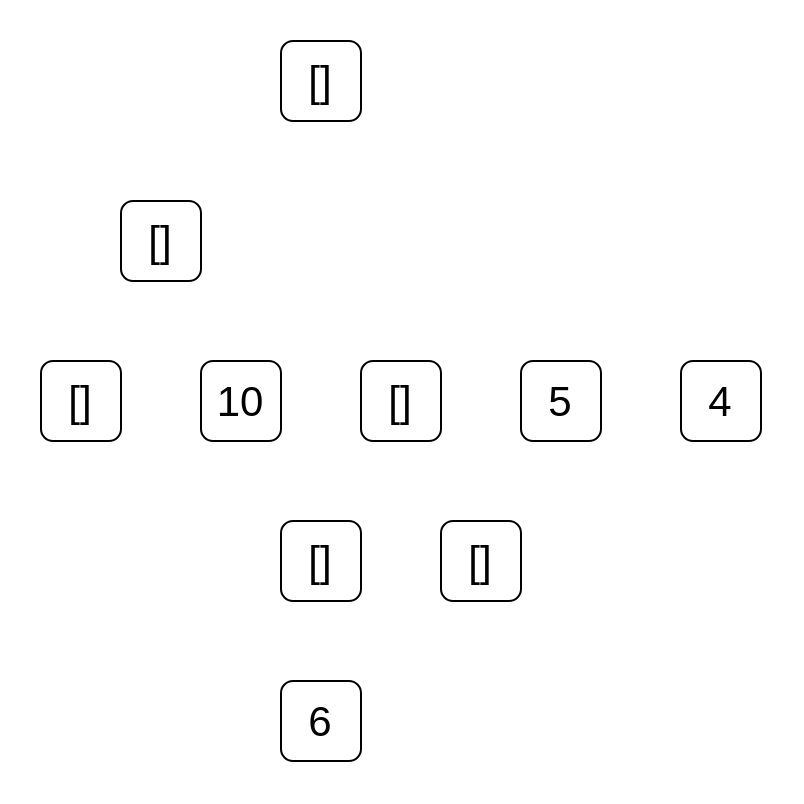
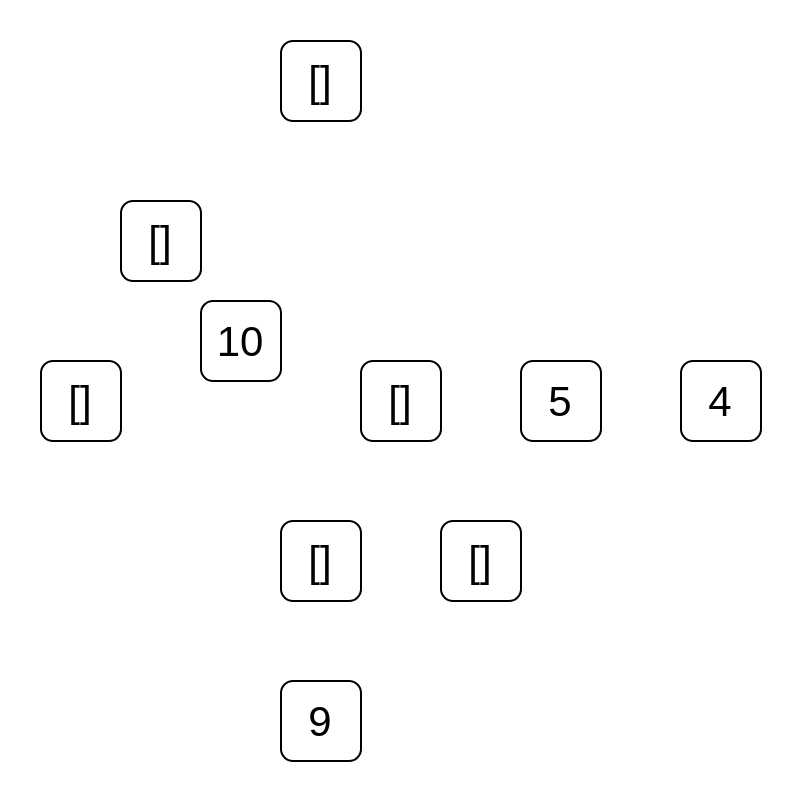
  <mxCell id="0" />
  <mxCell id="1" parent="0" />
  <mxCell id="2" value="&lt;font color=&quot;#000000&quot; style=&quot;font-size: 21px&quot;&gt;[]&lt;/font&gt;" style="rounded=1;whiteSpace=wrap;html=1;fillColor=#FFFFFF;fontSize=21;" vertex="1" parent="1"><mxGeometry y="20" width="40" height="40" as="geometry" x="140" /></mxCell>
  <mxCell id="3" value="&lt;font color=&quot;#000000&quot; style=&quot;font-size: 21px&quot;&gt;[]&lt;/font&gt;" style="rounded=1;whiteSpace=wrap;html=1;fillColor=#FFFFFF;fontSize=21;" vertex="1" parent="1"><mxGeometry x="60" y="100" width="40" height="40" as="geometry" /></mxCell>
  <mxCell id="4" value="&lt;font color=&quot;#000000&quot; style=&quot;font-size: 21px&quot;&gt;[]&lt;/font&gt;" style="rounded=1;whiteSpace=wrap;html=1;fillColor=#FFFFFF;fontSize=21;" vertex="1" parent="1"><mxGeometry x="20" y="180" width="40" height="40" as="geometry" /></mxCell>
- <mxCell id="5" value="&lt;font color=&quot;#000000&quot; style=&quot;font-size: 21px&quot;&gt;10&lt;/font&gt;" style="rounded=1;whiteSpace=wrap;html=1;fillColor=#FFFFFF;fontSize=21;" vertex="1" parent="1"><mxGeometry x="100" y="180" width="40" height="40" as="geometry" /></mxCell>
+ <mxCell id="5" value="&lt;font color=&quot;#000000&quot; style=&quot;font-size: 21px&quot;&gt;10&lt;/font&gt;" style="rounded=1;whiteSpace=wrap;html=1;fillColor=#FFFFFF;fontSize=21;" vertex="1" parent="1"><mxGeometry x="100" y="150" width="40" height="40" as="geometry" /></mxCell>
  <mxCell id="6" value="&lt;font color=&quot;#000000&quot; style=&quot;font-size: 21px&quot;&gt;[]&lt;/font&gt;" style="rounded=1;whiteSpace=wrap;html=1;fillColor=#FFFFFF;fontSize=21;" vertex="1" parent="1"><mxGeometry x="180" y="180" width="40" height="40" as="geometry" /></mxCell>
  <mxCell id="7" value="&lt;font color=&quot;#000000&quot; style=&quot;font-size: 21px&quot;&gt;[]&lt;/font&gt;" style="rounded=1;whiteSpace=wrap;html=1;fillColor=#FFFFFF;fontSize=21;" vertex="1" parent="1"><mxGeometry y="260" width="40" height="40" as="geometry" x="140" /></mxCell>
- <mxCell id="8" value="&lt;font color=&quot;#000000&quot; style=&quot;font-size: 21px&quot;&gt;6&lt;/font&gt;" style="rounded=1;whiteSpace=wrap;html=1;fillColor=#FFFFFF;fontSize=21;" vertex="1" parent="1"><mxGeometry y="340" width="40" height="40" as="geometry" x="140" /></mxCell>
+ <mxCell id="8" value="&lt;font color=&quot;#000000&quot; style=&quot;font-size: 21px&quot;&gt;9&lt;/font&gt;" style="rounded=1;whiteSpace=wrap;html=1;fillColor=#FFFFFF;fontSize=21;" vertex="1" parent="1"><mxGeometry y="340" width="40" height="40" as="geometry" x="140" /></mxCell>
  <mxCell id="9" value="&lt;font color=&quot;#000000&quot; style=&quot;font-size: 21px&quot;&gt;[]&lt;/font&gt;" style="rounded=1;whiteSpace=wrap;html=1;fillColor=#FFFFFF;fontSize=21;" vertex="1" parent="1"><mxGeometry x="220" y="260" width="40" height="40" as="geometry" /></mxCell>
  <mxCell id="10" value="&lt;font color=&quot;#000000&quot; style=&quot;font-size: 21px&quot;&gt;5&lt;/font&gt;" style="rounded=1;whiteSpace=wrap;html=1;fillColor=#FFFFFF;fontSize=21;" vertex="1" parent="1"><mxGeometry x="260" y="180" width="40" height="40" as="geometry" /></mxCell>
  <mxCell id="11" value="&lt;font color=&quot;#000000&quot; style=&quot;font-size: 21px&quot;&gt;4&lt;/font&gt;" style="rounded=1;whiteSpace=wrap;html=1;fillColor=#FFFFFF;fontSize=21;" vertex="1" parent="1"><mxGeometry x="340" y="180" width="40" height="40" as="geometry" /></mxCell>
